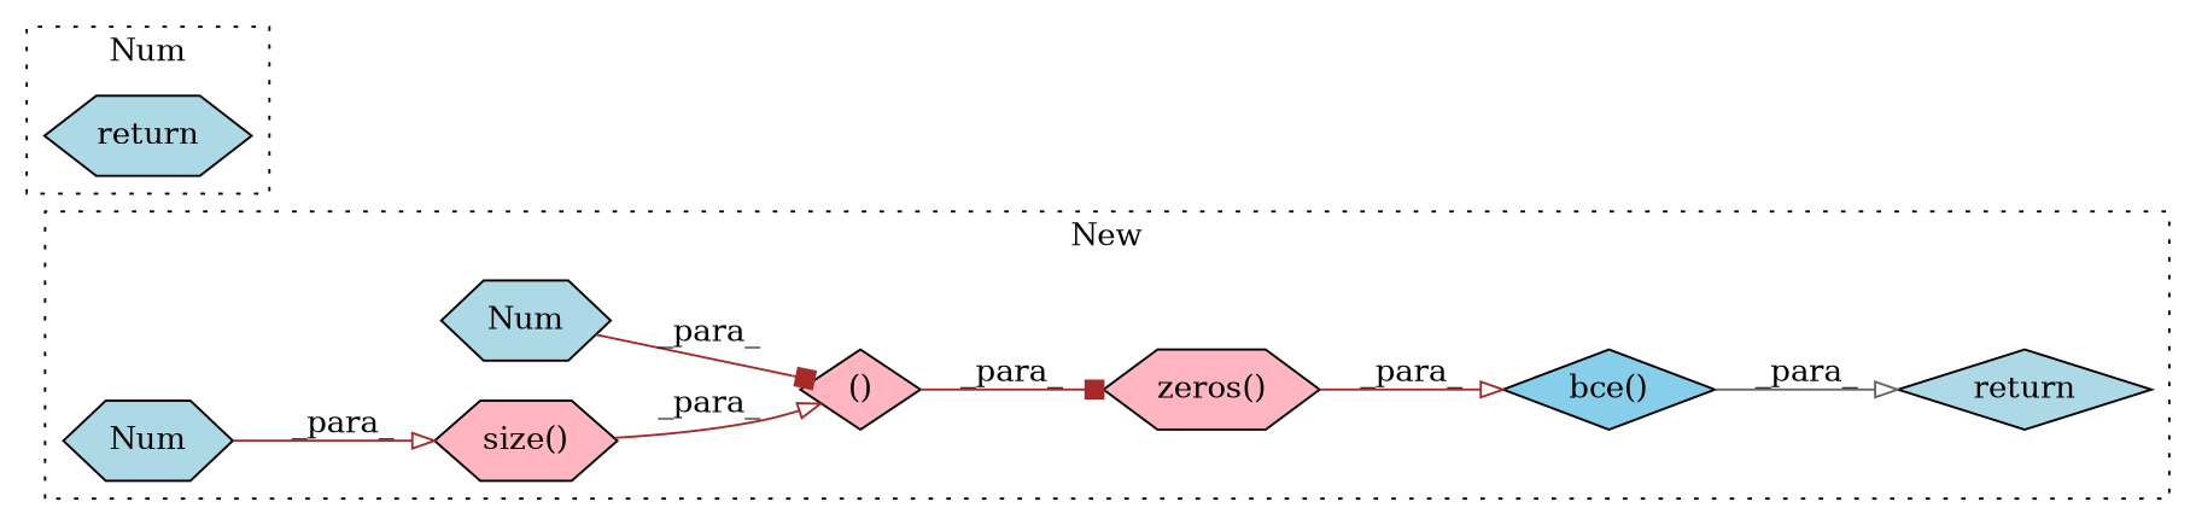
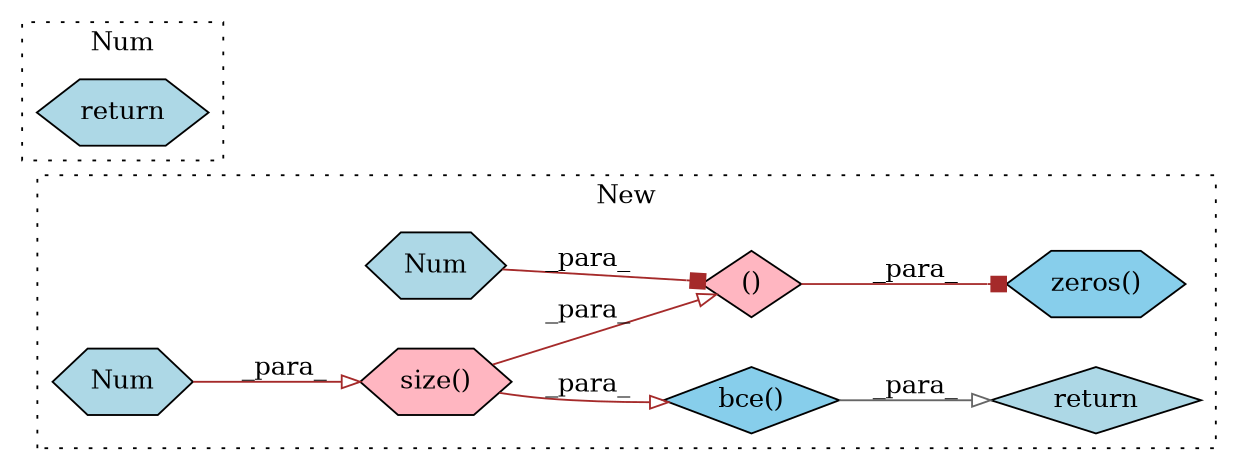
  digraph {
    rankdir=LR
    node [a=75 fillcolor=lightblue l="9,1" shape=hexagon style=filled]
    edge [arrowhead=onormal color=brown]
    n1 [fillcolor=skyblue label="bce()" s="5332,5370" shape=diamond]
-   n2 [fillcolor=lightpink l="12,1" label="zeros()" s="5053,5081"]
+   n2 [fillcolor=skyblue l="12,1" label="zeros()" s="5053,5081"]
    n3 [a=54 fillcolor=lightpink l=3 label="()" s=5077 shape=diamond]
    n4 [a=76 l=1 label=Num s=5079]
    n5 [a=93 l=7 label=return s=5325 shape=diamond]
    n6 [fillcolor=lightpink label="size()" s="5066,5076"]
    n7 [a=76 l=1 label=Num s=5075]
    n8 [a=93 l=7 label=return s=4965]
    subgraph cluster_1 {
      label=New
      style=dotted
      n1
      n2
      n3
      n4
      n5
      n6
      n7
    }
    subgraph cluster_2 {
      label=Num
      style=dotted
      n8
    }
    n1 -> n5 [color=gray40 label=_para_]
-   n2 -> n1 [label=_para_]
+   n6 -> n1 [label=_para_]
    n3 -> n2 [arrowhead=box label=_para_]
    n4 -> n3 [arrowhead=box label=_para_]
    n6 -> n3 [label=_para_]
    n7 -> n6 [label=_para_]
  }
